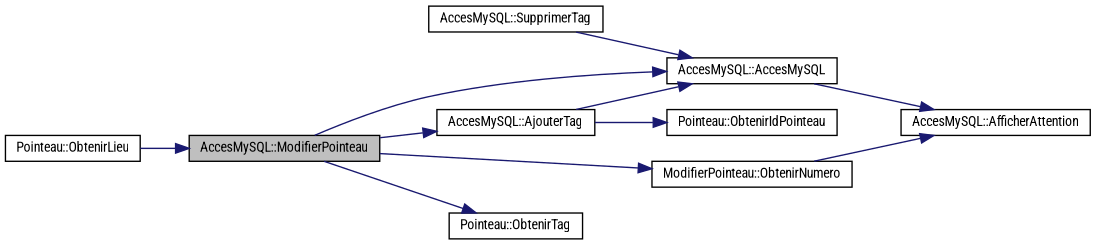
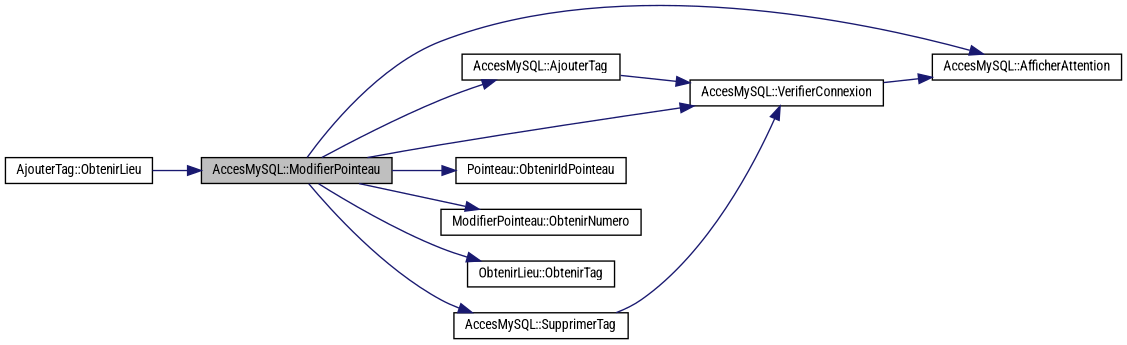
  digraph {
    fontname="Roboto Condensed"
    rankdir=LR
    node [color=black fillcolor=white fontname="Roboto Condensed" fontsize=10 shape=record style=filled]
    edge [color=midnightblue fontname="Roboto Condensed" fontsize=10 labelfontname=Helvetica labelfontsize=10 style=solid]
    n1 [fillcolor=grey75 fontcolor=black height=0.2 label="AccesMySQL::ModifierPointeau" width=0.4]
    n2 [height=0.2 label="AccesMySQL::AfficherAttention" width=0.4]
    n3 [height=0.2 label="AccesMySQL::AjouterTag" width=0.4]
-   n4 [height=0.2 label="AccesMySQL::AccesMySQL" width=0.4]
+   n4 [height=0.2 label="AccesMySQL::VerifierConnexion" width=0.4]
    n5 [height=0.2 label="Pointeau::ObtenirIdPointeau" width=0.4]
    n6 [height=0.2 label="ModifierPointeau::ObtenirNumero" width=0.4]
-   n7 [height=0.2 label="Pointeau::ObtenirTag" width=0.4]
+   n7 [height=0.2 label="ObtenirLieu::ObtenirTag" width=0.4]
    n8 [height=0.2 label="AccesMySQL::SupprimerTag" width=0.4]
-   n9 [height=0.2 label="Pointeau::ObtenirLieu" width=0.4]
-   n6 -> n2
+   n9 [height=0.2 label="AjouterTag::ObtenirLieu" width=0.4]
+   n1 -> n2
    n1 -> n3
    n1 -> n4
-   n3 -> n5
+   n1 -> n5
    n1 -> n6
    n1 -> n7
+   n1 -> n8
    n3 -> n4
    n4 -> n2
    n8 -> n4
    n9 -> n1
  }
